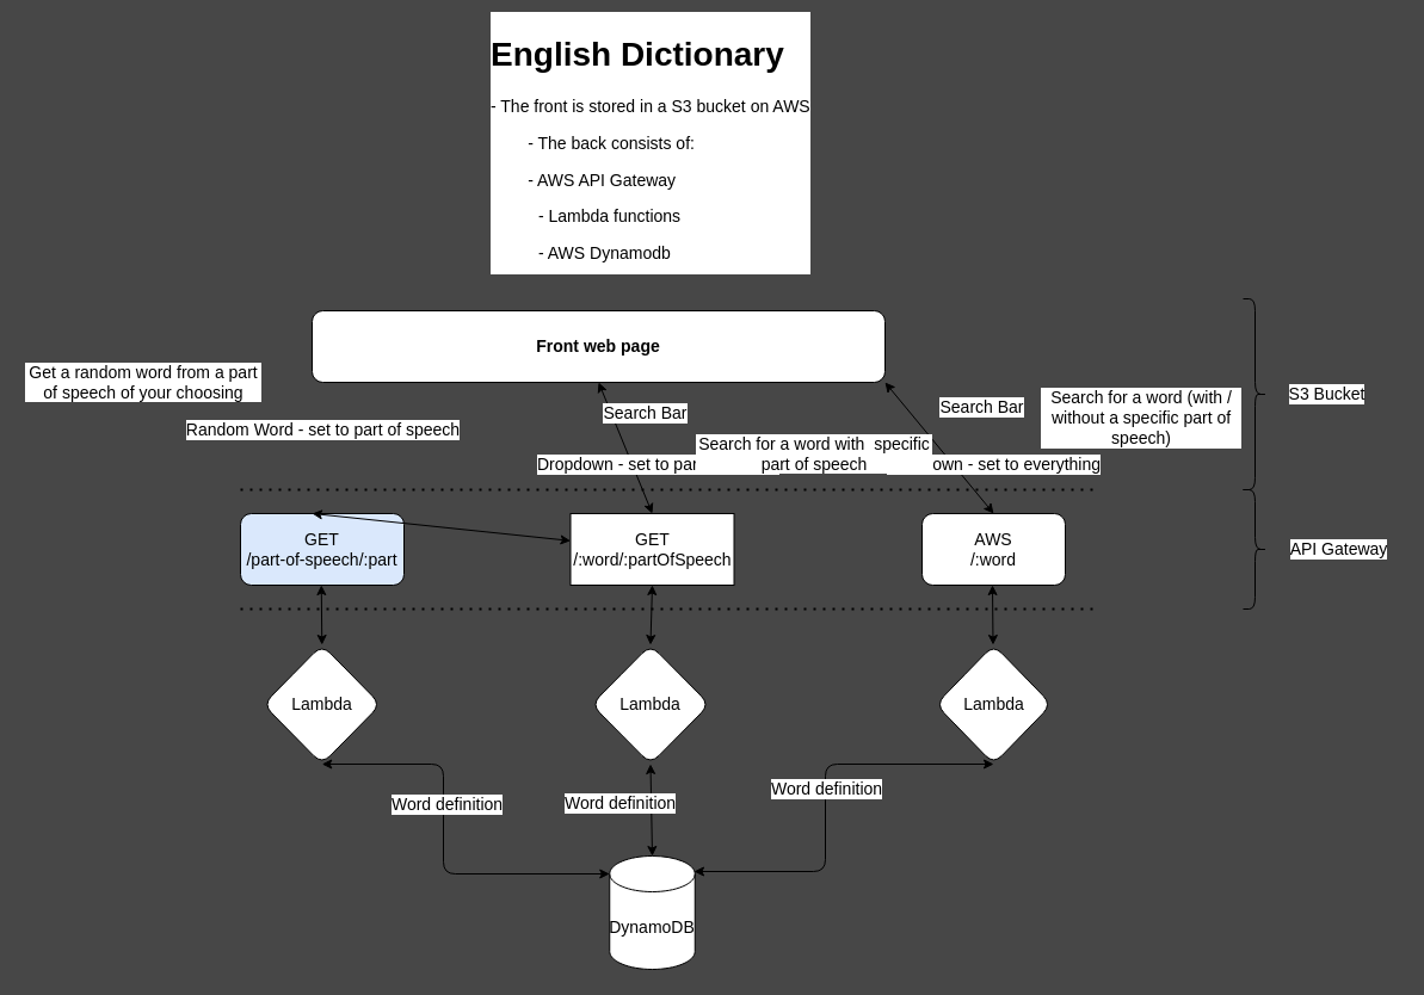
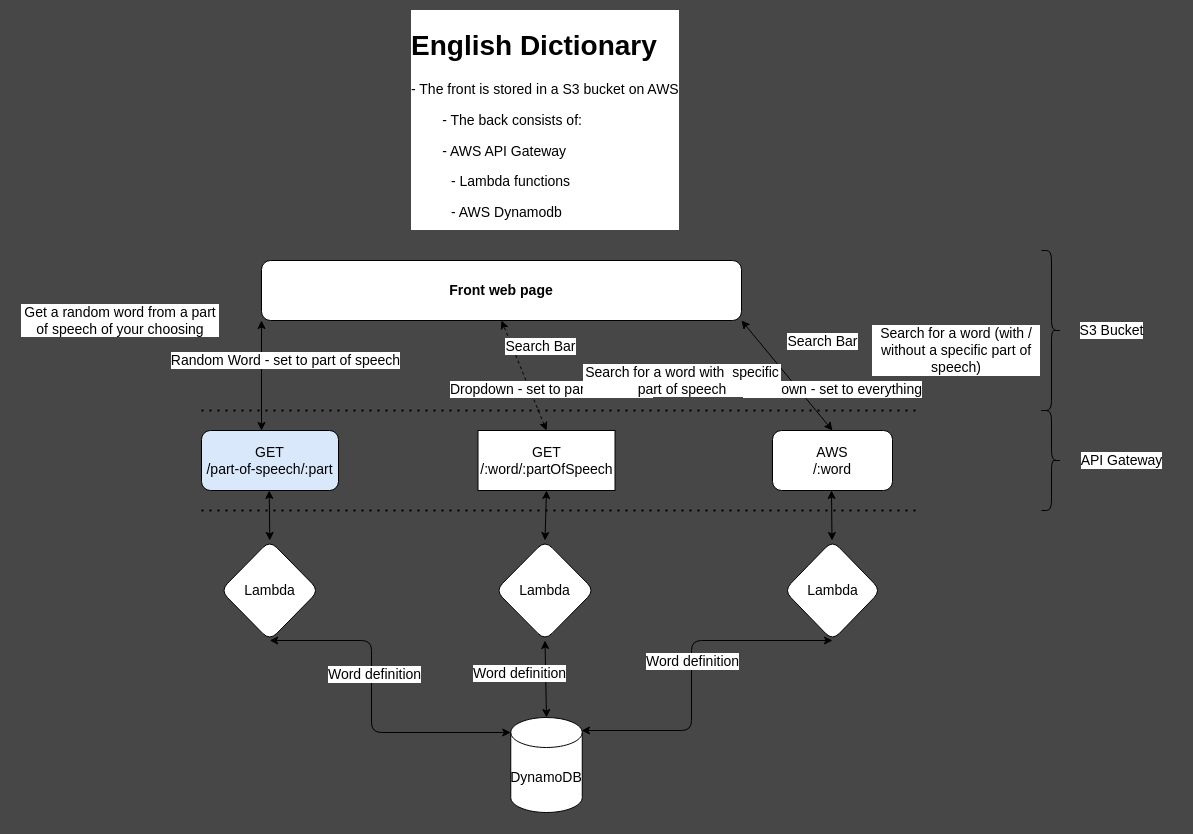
  <mxCell id="0" />
  <mxCell id="1" parent="0" />
  <mxCell id="2" value="Front web page" style="whiteSpace=wrap;html=1;fontStyle=1;rounded=1;fontSize=14;" parent="1" vertex="1"><mxGeometry x="261" y="260" width="480" height="60" as="geometry" /></mxCell>
  <mxCell id="3" value="&lt;span style=&quot;text-align: left; font-size: 14px;&quot;&gt;AWS&lt;br style=&quot;font-size: 14px;&quot;&gt;/:word&lt;/span&gt;" style="whiteSpace=wrap;html=1;rounded=1;fontSize=14;" parent="1" vertex="1"><mxGeometry x="772" y="430" width="120" height="60" as="geometry" /></mxCell>
  <mxCell id="4" value="Search for a word (with / without a specific part of speech)" style="text;html=1;strokeColor=none;fillColor=none;align=center;verticalAlign=middle;whiteSpace=wrap;rounded=1;fontSize=14;labelBackgroundColor=default;" parent="1" vertex="1"><mxGeometry x="871" y="330" width="170" height="40" as="geometry" /></mxCell>
  <mxCell id="5" value="&lt;span style=&quot;text-align: left ; font-size: 14px&quot;&gt;GET&lt;br style=&quot;font-size: 14px&quot;&gt;/:word/:partOfSpeech&lt;/span&gt;" style="whiteSpace=wrap;html=1;fontSize=14;rounded=0;" parent="1" vertex="1"><mxGeometry x="477.5" y="430" width="137" height="60" as="geometry" /></mxCell>
  <mxCell id="6" value="&lt;span style=&quot;text-align: left ; font-size: 14px&quot;&gt;GET&lt;br style=&quot;font-size: 14px&quot;&gt;&lt;/span&gt;&lt;span style=&quot;text-align: left&quot;&gt;/part-of-speech/:part&lt;/span&gt;&lt;span style=&quot;text-align: left ; font-size: 14px&quot;&gt;&lt;br&gt;&lt;/span&gt;" style="whiteSpace=wrap;html=1;rounded=1;fontSize=14;fillColor=#dae8fc;" parent="1" vertex="1"><mxGeometry x="201" y="430" width="137" height="60" as="geometry" /></mxCell>
  <mxCell id="7" value="Lambda" style="rhombus;whiteSpace=wrap;html=1;rounded=1;fontSize=14;" parent="1" vertex="1"><mxGeometry x="783.5" y="540" width="97" height="100" as="geometry" /></mxCell>
  <mxCell id="8" value="Lambda" style="rhombus;whiteSpace=wrap;html=1;rounded=1;fontSize=14;" parent="1" vertex="1"><mxGeometry x="220" y="540" width="98.5" height="100" as="geometry" /></mxCell>
  <mxCell id="9" value="Lambda" style="rhombus;whiteSpace=wrap;html=1;rounded=1;fontSize=14;" parent="1" vertex="1"><mxGeometry x="495" y="540" width="99" height="100" as="geometry" /></mxCell>
  <mxCell id="10" value="DynamoDB" style="shape=cylinder3;whiteSpace=wrap;html=1;boundedLbl=1;backgroundOutline=1;size=15;rounded=1;fontSize=14;" parent="1" vertex="1"><mxGeometry x="510.25" y="717" width="71.5" height="95" as="geometry" /></mxCell>
  <mxCell id="11" value="" style="endArrow=classic;startArrow=classic;html=1;exitX=0.5;exitY=1;exitDx=0;exitDy=0;entryX=0;entryY=0;entryDx=0;entryDy=15;entryPerimeter=0;fontSize=14;" parent="1" source="8" target="10" edge="1"><mxGeometry width="50" height="50" relative="1" as="geometry"><mxPoint x="288" y="660" as="sourcePoint" /><mxPoint x="338" y="610" as="targetPoint" /><Array as="points"><mxPoint x="371" y="640" /><mxPoint x="371" y="732" /></Array></mxGeometry></mxCell>
  <mxCell id="12" value="Word definition" style="edgeLabel;html=1;align=center;verticalAlign=middle;resizable=0;points=[];rounded=1;fontSize=14;" parent="11" vertex="1" connectable="0"><mxGeometry x="-0.19" y="2" relative="1" as="geometry"><mxPoint as="offset" /></mxGeometry></mxCell>
  <mxCell id="13" value="" style="endArrow=classic;startArrow=classic;html=1;entryX=0.5;entryY=1;entryDx=0;entryDy=0;fontSize=14;" parent="1" target="7" edge="1"><mxGeometry width="50" height="50" relative="1" as="geometry"><mxPoint x="581" y="730" as="sourcePoint" /><mxPoint x="767.75" y="822" as="targetPoint" /><Array as="points"><mxPoint x="691" y="730" /><mxPoint x="691" y="640" /></Array></mxGeometry></mxCell>
  <mxCell id="14" value="" style="endArrow=classic;startArrow=classic;html=1;entryX=0.5;entryY=0;entryDx=0;entryDy=0;entryPerimeter=0;fontSize=14;exitX=0.5;exitY=1;exitDx=0;exitDy=0;" parent="1" source="9" target="10" edge="1"><mxGeometry width="50" height="50" relative="1" as="geometry"><mxPoint x="519" y="640" as="sourcePoint" /><mxPoint x="730" y="732" as="targetPoint" /><Array as="points" /></mxGeometry></mxCell>
  <mxCell id="15" value="Word definition" style="edgeLabel;html=1;align=center;verticalAlign=middle;resizable=0;points=[];rounded=1;fontSize=14;" parent="1" vertex="1" connectable="0"><mxGeometry x="691" y="660" as="geometry" /></mxCell>
  <mxCell id="16" value="Word definition" style="edgeLabel;html=1;align=center;verticalAlign=middle;resizable=0;points=[];rounded=1;fontSize=14;" parent="1" vertex="1" connectable="0"><mxGeometry x="518.5" y="672.25" as="geometry" /></mxCell>
  <mxCell id="17" value="" style="endArrow=classic;startArrow=classic;html=1;entryX=0.5;entryY=1;entryDx=0;entryDy=0;fontSize=14;exitX=0.5;exitY=0;exitDx=0;exitDy=0;" parent="1" source="9" target="5" edge="1"><mxGeometry width="50" height="50" relative="1" as="geometry"><mxPoint x="519" y="540" as="sourcePoint" /><mxPoint x="571" y="500" as="targetPoint" /></mxGeometry></mxCell>
  <mxCell id="18" value="" style="endArrow=classic;startArrow=classic;html=1;entryX=0.5;entryY=1;entryDx=0;entryDy=0;fontSize=14;" parent="1" edge="1"><mxGeometry width="50" height="50" relative="1" as="geometry"><mxPoint x="269.25" y="540" as="sourcePoint" /><mxPoint x="268.75" y="490" as="targetPoint" /></mxGeometry></mxCell>
  <mxCell id="19" value="" style="endArrow=classic;startArrow=classic;html=1;entryX=0.5;entryY=1;entryDx=0;entryDy=0;fontSize=14;" parent="1" edge="1"><mxGeometry width="50" height="50" relative="1" as="geometry"><mxPoint x="831.5" y="540" as="sourcePoint" /><mxPoint x="831" y="490" as="targetPoint" /></mxGeometry></mxCell>
  <mxCell id="20" value="" style="endArrow=classic;startArrow=classic;html=1;exitX=0.5;exitY=0;exitDx=0;exitDy=0;entryX=1;entryY=1;entryDx=0;entryDy=0;fontSize=14;" parent="1" source="3" target="2" edge="1"><mxGeometry width="50" height="50" relative="1" as="geometry"><mxPoint x="778.5" y="360" as="sourcePoint" /><mxPoint x="778" y="320" as="targetPoint" /></mxGeometry></mxCell>
- <mxCell id="21" value="" style="endArrow=classic;startArrow=classic;html=1;entryX=0.5;entryY=1;entryDx=0;entryDy=0;fontSize=14;exitX=0.5;exitY=0;exitDx=0;exitDy=0;" parent="1" source="5" target="2" edge="1"><mxGeometry width="50" height="50" relative="1" as="geometry"><mxPoint x="520" y="430" as="sourcePoint" /><mxPoint x="511" y="320" as="targetPoint" /></mxGeometry></mxCell>
- <mxCell id="22" value="" style="endArrow=classic;startArrow=classic;html=1;exitX=0.438;exitY=0;exitDx=0;exitDy=0;exitPerimeter=0;fontSize=14;" parent="1" source="6" target="5" edge="1"><mxGeometry width="50" height="50" relative="1" as="geometry"><mxPoint x="261.5" y="390" as="sourcePoint" /><mxPoint x="261" y="340" as="targetPoint" /></mxGeometry></mxCell>
- <mxCell id="23" value="&lt;span style=&quot;font-size: 14px;&quot;&gt;Random Word - set to part of speech&lt;/span&gt;" style="text;html=1;align=center;verticalAlign=middle;resizable=0;points=[];autosize=1;strokeColor=none;fillColor=none;rounded=1;fontSize=14;labelBackgroundColor=default;" parent="1" vertex="1"><mxGeometry x="149.5" y="350" width="240" height="20" as="geometry" /></mxCell>
+ <mxCell id="21" value="" style="endArrow=classic;startArrow=classic;html=1;entryX=0.5;entryY=1;entryDx=0;entryDy=0;fontSize=14;exitX=0.5;exitY=0;exitDx=0;exitDy=0;dashed=1;" parent="1" source="5" target="2" edge="1"><mxGeometry width="50" height="50" relative="1" as="geometry"><mxPoint x="520" y="430" as="sourcePoint" /><mxPoint x="511" y="320" as="targetPoint" /></mxGeometry></mxCell>
+ <mxCell id="22" value="" style="endArrow=classic;startArrow=classic;html=1;entryX=0;entryY=1;entryDx=0;entryDy=0;exitX=0.438;exitY=0;exitDx=0;exitDy=0;exitPerimeter=0;fontSize=14;" parent="1" source="6" target="2" edge="1"><mxGeometry width="50" height="50" relative="1" as="geometry"><mxPoint x="261.5" y="390" as="sourcePoint" /><mxPoint x="261" y="340" as="targetPoint" /></mxGeometry></mxCell>
+ <mxCell id="23" value="&lt;span style=&quot;font-size: 14px;&quot;&gt;Random Word - set to part of speech&lt;/span&gt;" style="text;html=1;align=center;verticalAlign=middle;resizable=0;points=[];autosize=1;strokeColor=none;fillColor=none;rounded=1;fontSize=14;labelBackgroundColor=default;" parent="1" vertex="1"><mxGeometry x="164.5" y="350" width="240" height="20" as="geometry" /></mxCell>
  <mxCell id="24" value="Search Bar" style="edgeLabel;resizable=0;html=1;align=center;verticalAlign=middle;rounded=1;fontSize=14;" parent="1" connectable="0" vertex="1"><mxGeometry x="539" y="345" as="geometry" /></mxCell>
  <mxCell id="25" value="Dropdown - set to part of speech" style="edgeLabel;html=1;align=center;verticalAlign=middle;resizable=0;points=[];rounded=1;fontSize=14;" parent="1" vertex="1" connectable="0"><mxGeometry x="550" y="388" as="geometry" /></mxCell>
  <mxCell id="26" value="Search Bar" style="edgeLabel;resizable=0;html=1;align=center;verticalAlign=middle;rounded=1;fontSize=14;" parent="1" connectable="0" vertex="1"><mxGeometry x="821" y="340" as="geometry" /></mxCell>
  <mxCell id="27" value="Dropdown - set to everything" style="edgeLabel;html=1;align=center;verticalAlign=middle;resizable=0;points=[];rounded=1;fontSize=14;" parent="1" vertex="1" connectable="0"><mxGeometry x="831" y="388" as="geometry" /></mxCell>
  <mxCell id="28" value="&lt;span&gt;Get a random word from a part of speech of your choosing&lt;/span&gt;" style="text;html=1;strokeColor=none;fillColor=none;align=center;verticalAlign=middle;whiteSpace=wrap;rounded=1;fontSize=14;labelBackgroundColor=default;" parent="1" vertex="1"><mxGeometry x="20" y="300" width="200" height="40" as="geometry" /></mxCell>
  <mxCell id="29" value="Search for a word with&amp;nbsp; specific part of speech" style="text;html=1;strokeColor=none;fillColor=none;align=center;verticalAlign=middle;whiteSpace=wrap;rounded=1;fontSize=14;labelBackgroundColor=default;" parent="1" vertex="1"><mxGeometry x="581.75" y="360" width="200" height="40" as="geometry" /></mxCell>
  <mxCell id="30" value="" style="endArrow=none;dashed=1;html=1;dashPattern=1 3;strokeWidth=2;fontSize=14;" parent="1" edge="1"><mxGeometry width="50" height="50" relative="1" as="geometry"><mxPoint x="201" y="410" as="sourcePoint" /><mxPoint x="921" y="410" as="targetPoint" /></mxGeometry></mxCell>
  <mxCell id="31" value="" style="endArrow=none;dashed=1;html=1;dashPattern=1 3;strokeWidth=2;fontSize=14;" parent="1" edge="1"><mxGeometry width="50" height="50" relative="1" as="geometry"><mxPoint x="201" y="510" as="sourcePoint" /><mxPoint x="921" y="510" as="targetPoint" /></mxGeometry></mxCell>
  <mxCell id="32" value="" style="shape=curlyBracket;whiteSpace=wrap;html=1;flipH=1;rounded=1;fontSize=14;" parent="1" vertex="1"><mxGeometry x="1041" y="250" width="20" height="160" as="geometry" /></mxCell>
  <mxCell id="33" value="" style="shape=curlyBracket;whiteSpace=wrap;html=1;flipH=1;rounded=1;fontSize=14;" parent="1" vertex="1"><mxGeometry x="1041" y="410" width="20" height="100" as="geometry" /></mxCell>
  <mxCell id="34" value="S3 Bucket" style="text;html=1;align=center;verticalAlign=middle;resizable=0;points=[];autosize=1;strokeColor=none;fillColor=none;rounded=1;fontSize=14;labelBackgroundColor=default;" parent="1" vertex="1"><mxGeometry x="1071" y="320" width="80" height="20" as="geometry" /></mxCell>
  <mxCell id="35" value="API Gateway" style="text;html=1;align=center;verticalAlign=middle;resizable=0;points=[];autosize=1;strokeColor=none;fillColor=none;rounded=1;fontSize=14;labelBackgroundColor=default;" parent="1" vertex="1"><mxGeometry x="1071" y="450" width="100" height="20" as="geometry" /></mxCell>
  <mxCell id="36" value="&lt;h1&gt;English Dictionary&lt;/h1&gt;&lt;p&gt;- The front is stored in a S3 bucket on AWS&lt;/p&gt;&lt;p&gt;&lt;span style=&quot;white-space: pre&quot;&gt;&#09;&lt;/span&gt;- The back consists of:&lt;/p&gt;&lt;p&gt;&lt;span&gt;&#09;&lt;/span&gt;&lt;span style=&quot;white-space: pre&quot;&gt;&#09;&lt;/span&gt;- AWS API Gateway&lt;/p&gt;&lt;blockquote style=&quot;margin: 0 0 0 40px ; border: none ; padding: 0px&quot;&gt;&lt;p&gt;- Lambda functions&lt;/p&gt;&lt;p&gt;- AWS Dynamodb&lt;/p&gt;&lt;/blockquote&gt;" style="text;html=1;strokeColor=none;fillColor=none;spacing=5;spacingTop=-20;whiteSpace=wrap;overflow=hidden;rounded=0;labelBackgroundColor=default;fontSize=14;" parent="1" vertex="1"><mxGeometry x="405.75" y="20" width="280.5" height="210" as="geometry" /></mxCell>
